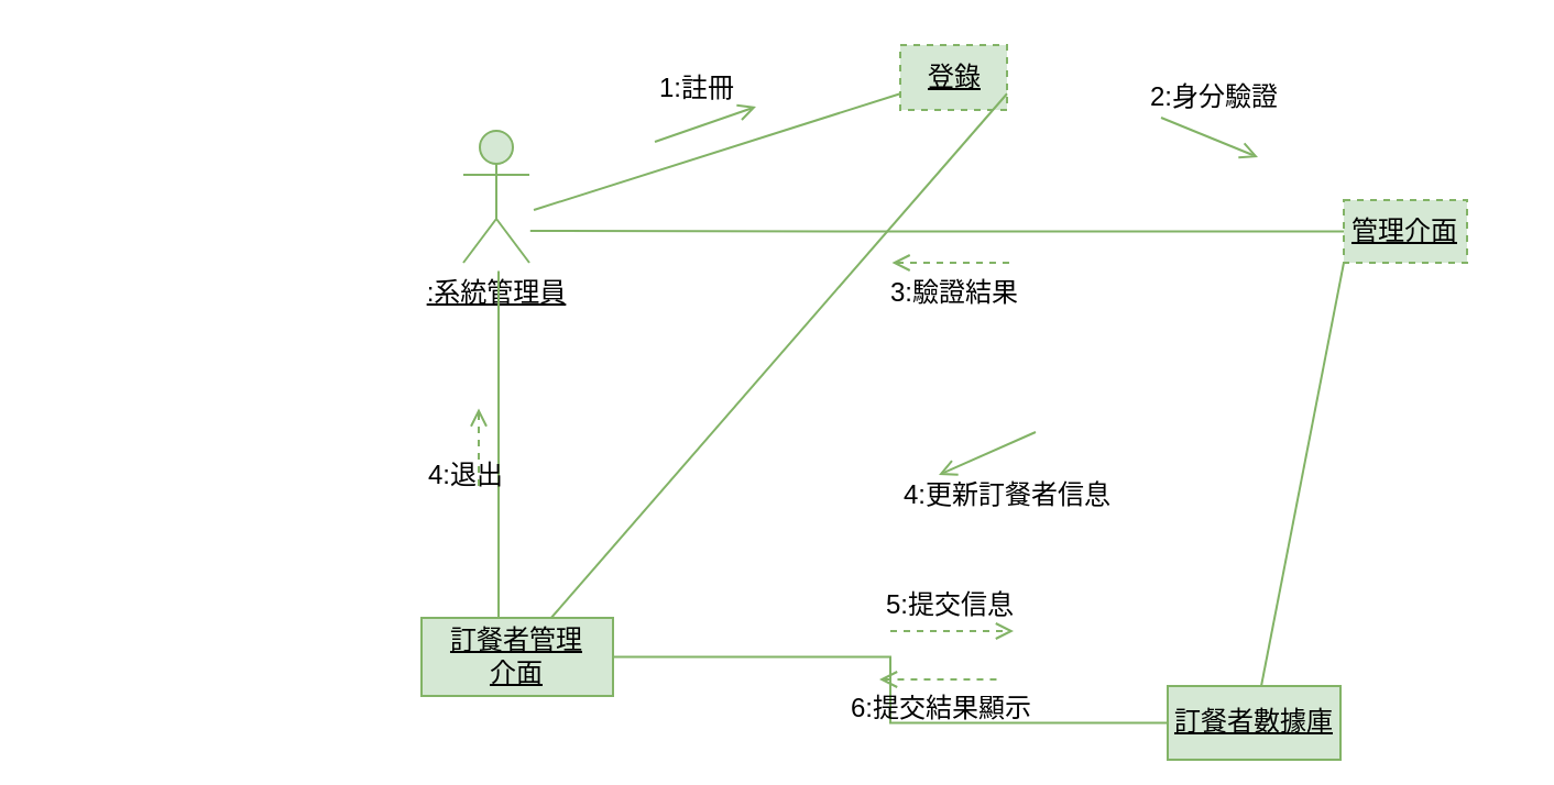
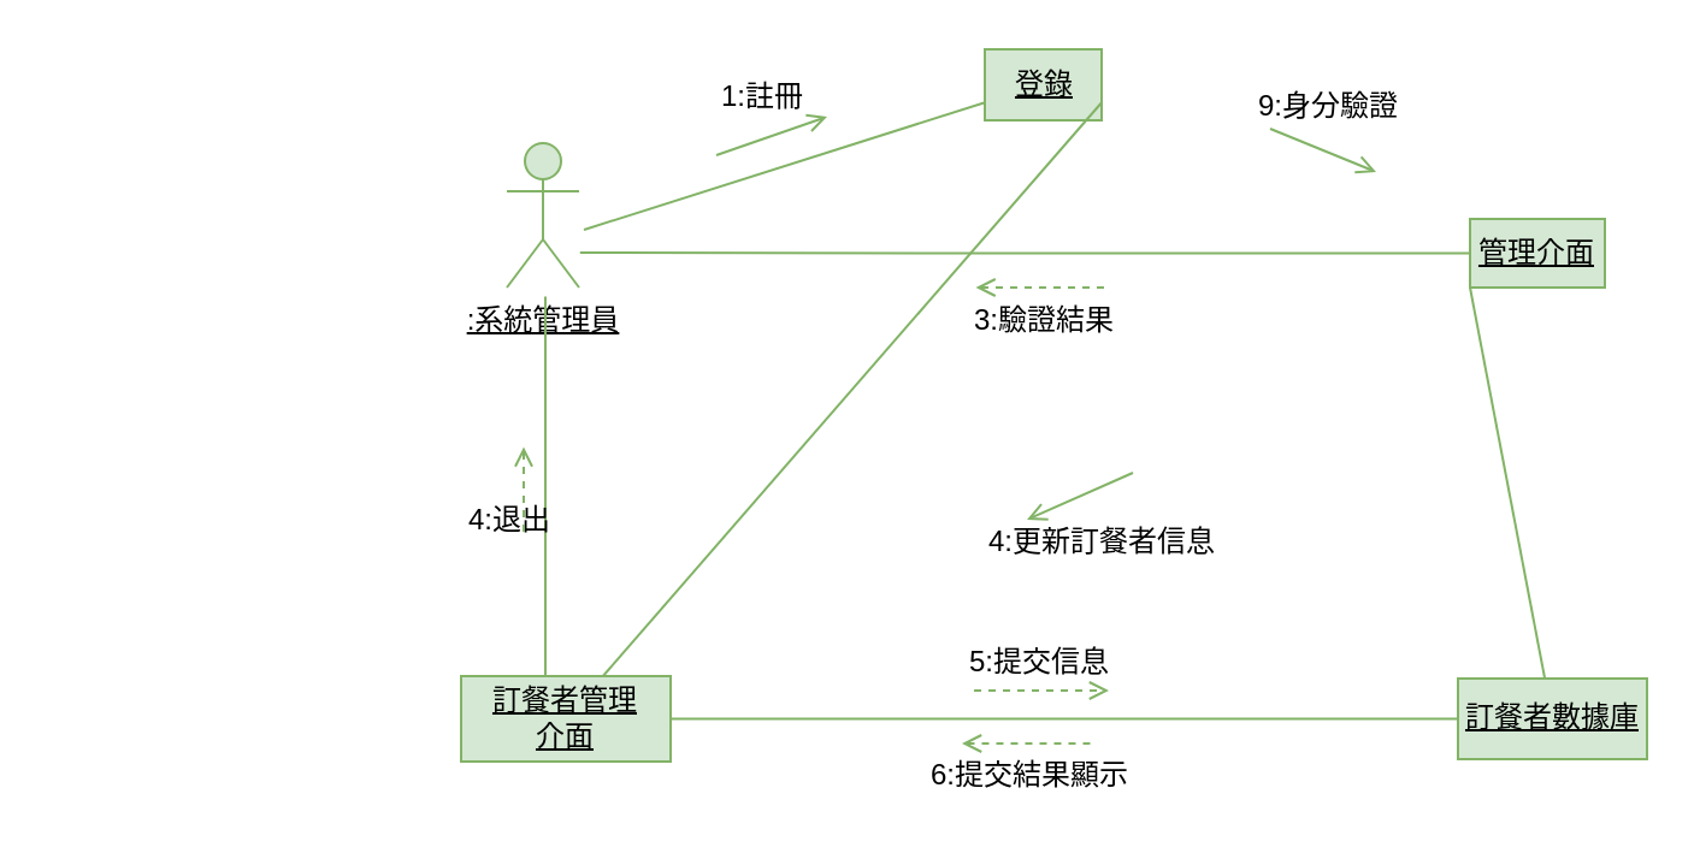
  <mxCell id="0" />
  <mxCell id="1" parent="0" />
  <mxCell id="2" value="&lt;u&gt;:系統管理員&lt;/u&gt;" style="shape=umlActor;verticalLabelPosition=bottom;verticalAlign=top;html=1;outlineConnect=0;fillColor=#d5e8d4;strokeColor=#82b366;labelBackgroundColor=none;" vertex="1" parent="1"><mxGeometry x="45" y="59" width="30" height="60" as="geometry" /></mxCell>
  <mxCell id="3" style="edgeStyle=orthogonalEdgeStyle;rounded=0;orthogonalLoop=1;jettySize=auto;html=1;exitX=0.5;exitY=1;exitDx=0;exitDy=0;entryX=0.5;entryY=0;entryDx=0;entryDy=0;strokeColor=#82b366;endArrow=none;endFill=0;fillColor=#d5e8d4;" edge="1" parent="1"><mxGeometry relative="1" as="geometry"><mxPoint x="61" y="122.75" as="sourcePoint" /><mxPoint x="61" y="284.25" as="targetPoint" /></mxGeometry></mxCell>
  <mxCell id="4" style="edgeStyle=orthogonalEdgeStyle;rounded=0;orthogonalLoop=1;jettySize=auto;html=1;exitX=0;exitY=0.5;exitDx=0;exitDy=0;strokeColor=#82b366;endArrow=none;endFill=0;fillColor=#d5e8d4;" edge="1" parent="1" source="6"><mxGeometry relative="1" as="geometry"><mxPoint x="75.4" y="104.5" as="targetPoint" /></mxGeometry></mxCell>
  <mxCell id="5" style="rounded=0;orthogonalLoop=1;jettySize=auto;html=1;exitX=0;exitY=1;exitDx=0;exitDy=0;strokeColor=#82b366;endArrow=none;endFill=0;fillColor=#d5e8d4;" edge="1" parent="1" source="6" target="9"><mxGeometry relative="1" as="geometry"><mxPoint x="89" y="282.5" as="targetPoint" /></mxGeometry></mxCell>
- <mxCell id="6" value="&lt;u&gt;管理介面&lt;/u&gt;" style="rounded=0;whiteSpace=wrap;html=1;strokeColor=#82b366;fillColor=#d5e8d4;dashed=1;" vertex="1" parent="1"><mxGeometry x="445" y="90.5" width="56" height="28.5" as="geometry" /></mxCell>
+ <mxCell id="6" value="&lt;u&gt;管理介面&lt;/u&gt;" style="rounded=0;whiteSpace=wrap;html=1;strokeColor=#82b366;fillColor=#d5e8d4;" vertex="1" parent="1"><mxGeometry x="445" y="90.5" width="56" height="28.5" as="geometry" /></mxCell>
  <mxCell id="7" style="edgeStyle=orthogonalEdgeStyle;rounded=0;orthogonalLoop=1;jettySize=auto;html=1;exitX=1;exitY=0.5;exitDx=0;exitDy=0;entryX=0;entryY=0.5;entryDx=0;entryDy=0;strokeColor=#82b366;endArrow=none;endFill=0;fillColor=#d5e8d4;" edge="1" parent="1" source="8" target="9"><mxGeometry relative="1" as="geometry" /></mxCell>
  <mxCell id="8" value="&lt;u&gt;訂餐者管理&lt;br&gt;介面&lt;/u&gt;" style="rounded=0;whiteSpace=wrap;html=1;strokeColor=#82b366;fillColor=#d5e8d4;" vertex="1" parent="1"><mxGeometry x="26" y="280.5" width="87" height="35.5" as="geometry" /></mxCell>
- <mxCell id="9" value="&lt;u&gt;訂餐者數據庫&lt;/u&gt;" style="rounded=0;whiteSpace=wrap;html=1;strokeColor=#82b366;fillColor=#d5e8d4;" vertex="1" parent="1"><mxGeometry x="365" y="311.5" width="78.5" height="33.5" as="geometry" /></mxCell>
+ <mxCell id="9" value="&lt;u&gt;訂餐者數據庫&lt;/u&gt;" style="rounded=0;whiteSpace=wrap;html=1;strokeColor=#82b366;fillColor=#d5e8d4;" vertex="1" parent="1"><mxGeometry x="440" y="281.5" width="78.5" height="33.5" as="geometry" /></mxCell>
  <mxCell id="10" value="" style="endArrow=open;endFill=0;html=1;align=left;verticalAlign=top;rounded=0;strokeColor=#82b366;fillColor=#d5e8d4;" edge="1" parent="1"><mxGeometry x="-1" relative="1" as="geometry"><mxPoint x="132" y="64" as="sourcePoint" /><mxPoint x="178" y="48" as="targetPoint" /></mxGeometry></mxCell>
  <mxCell id="11" value="" style="edgeLabel;resizable=0;html=1;align=left;verticalAlign=bottom;strokeColor=#FFFFFF;fontColor=#FFFFFF;fillColor=#182E3E;" connectable="0" vertex="1" parent="10"><mxGeometry x="-1" relative="1" as="geometry" /></mxCell>
  <mxCell id="12" value="&lt;font color=&quot;#000000&quot;&gt;4:退出&lt;/font&gt;" style="text;html=1;align=center;verticalAlign=middle;resizable=0;points=[];autosize=1;strokeColor=none;fillColor=none;fontColor=#FFFFFF;shadow=1;" vertex="1" parent="1"><mxGeometry x="20" y="203" width="52" height="26" as="geometry" /></mxCell>
  <mxCell id="13" value="" style="endArrow=open;endFill=0;html=1;edgeStyle=orthogonalEdgeStyle;align=left;verticalAlign=top;rounded=0;strokeColor=#82b366;startArrow=none;startFill=0;fillColor=#d5e8d4;dashed=1;" edge="1" parent="1"><mxGeometry x="-1" relative="1" as="geometry"><mxPoint x="239" y="286.5" as="sourcePoint" /><mxPoint x="295" y="286.5" as="targetPoint" /></mxGeometry></mxCell>
  <mxCell id="14" value="" style="edgeLabel;resizable=0;html=1;align=left;verticalAlign=bottom;strokeColor=#FFFFFF;fontColor=#FFFFFF;fillColor=#182E3E;" connectable="0" vertex="1" parent="13"><mxGeometry x="-1" relative="1" as="geometry" /></mxCell>
  <mxCell id="15" value="&lt;font color=&quot;#000000&quot;&gt;5:提交信息&lt;/font&gt;" style="text;html=1;align=center;verticalAlign=middle;resizable=0;points=[];autosize=1;strokeColor=none;fillColor=none;fontColor=#FFFFFF;" vertex="1" parent="1"><mxGeometry x="228" y="262" width="76" height="26" as="geometry" /></mxCell>
  <mxCell id="16" value="" style="endArrow=none;endFill=0;html=1;edgeStyle=orthogonalEdgeStyle;align=left;verticalAlign=top;rounded=0;strokeColor=#82b366;startArrow=open;startFill=0;dashed=1;fillColor=#d5e8d4;" edge="1" parent="1"><mxGeometry x="-1" relative="1" as="geometry"><mxPoint x="52" y="185.25" as="sourcePoint" /><mxPoint x="52" y="222.25" as="targetPoint" /></mxGeometry></mxCell>
  <mxCell id="17" value="" style="edgeLabel;resizable=0;html=1;align=left;verticalAlign=bottom;strokeColor=#FFFFFF;fontColor=#FFFFFF;fillColor=#182E3E;" connectable="0" vertex="1" parent="16"><mxGeometry x="-1" relative="1" as="geometry"><mxPoint x="-217" y="88" as="offset" /></mxGeometry></mxCell>
  <mxCell id="18" value="" style="endArrow=none;endFill=0;html=1;align=left;verticalAlign=top;rounded=0;strokeColor=#82b366;startArrow=open;startFill=0;fillColor=#d5e8d4;" edge="1" parent="1"><mxGeometry x="-1" relative="1" as="geometry"><mxPoint x="261" y="215.5" as="sourcePoint" /><mxPoint x="305" y="196" as="targetPoint" /></mxGeometry></mxCell>
  <mxCell id="19" value="" style="edgeLabel;resizable=0;html=1;align=left;verticalAlign=bottom;strokeColor=#FFFFFF;fontColor=#FFFFFF;fillColor=#182E3E;" connectable="0" vertex="1" parent="18"><mxGeometry x="-1" relative="1" as="geometry" /></mxCell>
  <mxCell id="20" value="&lt;font color=&quot;#000000&quot;&gt;4:更新訂餐者信息&lt;/font&gt;" style="text;html=1;align=center;verticalAlign=middle;resizable=0;points=[];autosize=1;strokeColor=none;fillColor=none;fontColor=#FFFFFF;" vertex="1" parent="1"><mxGeometry x="236" y="212" width="112" height="26" as="geometry" /></mxCell>
  <mxCell id="21" value="" style="endArrow=none;endFill=0;html=1;edgeStyle=orthogonalEdgeStyle;align=left;verticalAlign=top;rounded=0;strokeColor=#82b366;startArrow=open;startFill=0;dashed=1;fillColor=#d5e8d4;" edge="1" parent="1"><mxGeometry x="-1" relative="1" as="geometry"><mxPoint x="234" y="308.5" as="sourcePoint" /><mxPoint x="290" y="308.5" as="targetPoint" /></mxGeometry></mxCell>
  <mxCell id="22" value="" style="edgeLabel;resizable=0;html=1;align=left;verticalAlign=bottom;strokeColor=#FFFFFF;fontColor=#FFFFFF;fillColor=#182E3E;" connectable="0" vertex="1" parent="21"><mxGeometry x="-1" relative="1" as="geometry" /></mxCell>
  <mxCell id="23" value="&lt;font color=&quot;#000000&quot;&gt;6:提交結果顯示&lt;/font&gt;" style="text;html=1;align=center;verticalAlign=middle;resizable=0;points=[];autosize=1;strokeColor=none;fillColor=none;fontColor=#FFFFFF;" vertex="1" parent="1"><mxGeometry x="212" y="309" width="100" height="26" as="geometry" /></mxCell>
- <mxCell id="24" value="&lt;u&gt;登錄&lt;/u&gt;" style="rounded=0;whiteSpace=wrap;html=1;strokeColor=#82b366;fillColor=#d5e8d4;dashed=1;" vertex="1" parent="1"><mxGeometry x="243.5" y="20" width="48.5" height="29.5" as="geometry" /></mxCell>
+ <mxCell id="24" value="&lt;u&gt;登錄&lt;/u&gt;" style="rounded=0;whiteSpace=wrap;html=1;strokeColor=#82b366;fillColor=#d5e8d4;" vertex="1" parent="1"><mxGeometry x="243.5" y="20" width="48.5" height="29.5" as="geometry" /></mxCell>
  <mxCell id="25" value="" style="endArrow=none;html=1;rounded=0;entryX=0;entryY=0.75;entryDx=0;entryDy=0;fillColor=#d5e8d4;strokeColor=#82b366;" edge="1" parent="1" target="24"><mxGeometry width="50" height="50" relative="1" as="geometry"><mxPoint x="77" y="95" as="sourcePoint" /><mxPoint x="127" y="45" as="targetPoint" /></mxGeometry></mxCell>
  <mxCell id="26" value="" style="endArrow=none;html=1;rounded=0;exitX=1;exitY=0.75;exitDx=0;exitDy=0;fillColor=#d5e8d4;strokeColor=#82b366;" edge="1" parent="1" source="24" target="8"><mxGeometry width="50" height="50" relative="1" as="geometry"><mxPoint x="312" y="56" as="sourcePoint" /><mxPoint x="362" y="6" as="targetPoint" /></mxGeometry></mxCell>
  <mxCell id="27" value="&lt;font color=&quot;#000000&quot;&gt;1:註冊&lt;/font&gt;" style="text;html=1;align=center;verticalAlign=middle;resizable=0;points=[];autosize=1;strokeColor=none;fillColor=none;fontColor=#FFFFFF;" vertex="1" parent="1"><mxGeometry x="125" y="27" width="52" height="26" as="geometry" /></mxCell>
  <mxCell id="28" value="" style="endArrow=open;endFill=0;html=1;align=left;verticalAlign=top;rounded=0;strokeColor=#82b366;fillColor=#d5e8d4;" edge="1" parent="1"><mxGeometry x="-1" relative="1" as="geometry"><mxPoint x="362" y="53" as="sourcePoint" /><mxPoint x="406" y="71" as="targetPoint" /></mxGeometry></mxCell>
  <mxCell id="29" value="" style="edgeLabel;resizable=0;html=1;align=left;verticalAlign=bottom;strokeColor=#FFFFFF;fontColor=#FFFFFF;fillColor=#182E3E;" connectable="0" vertex="1" parent="28"><mxGeometry x="-1" relative="1" as="geometry" /></mxCell>
- <mxCell id="30" value="&lt;font color=&quot;#000000&quot;&gt;2:身分驗證&lt;/font&gt;" style="text;html=1;align=center;verticalAlign=middle;resizable=0;points=[];autosize=1;strokeColor=none;fillColor=none;fontColor=#FFFFFF;" vertex="1" parent="1"><mxGeometry x="348" y="31" width="76" height="26" as="geometry" /></mxCell>
+ <mxCell id="30" value="&lt;font color=&quot;#000000&quot;&gt;9:身分驗證&lt;/font&gt;" style="text;html=1;align=center;verticalAlign=middle;resizable=0;points=[];autosize=1;strokeColor=none;fillColor=none;fontColor=#FFFFFF;" vertex="1" parent="1"><mxGeometry x="348" y="31" width="76" height="26" as="geometry" /></mxCell>
  <mxCell id="31" value="" style="endArrow=none;endFill=0;html=1;edgeStyle=orthogonalEdgeStyle;align=left;verticalAlign=top;rounded=0;strokeColor=#82b366;startArrow=open;startFill=0;dashed=1;fillColor=#d5e8d4;" edge="1" parent="1"><mxGeometry x="-1" relative="1" as="geometry"><mxPoint x="239.75" y="119" as="sourcePoint" /><mxPoint x="295.75" y="119" as="targetPoint" /></mxGeometry></mxCell>
  <mxCell id="32" value="" style="edgeLabel;resizable=0;html=1;align=left;verticalAlign=bottom;strokeColor=#FFFFFF;fontColor=#FFFFFF;fillColor=#182E3E;" connectable="0" vertex="1" parent="31"><mxGeometry x="-1" relative="1" as="geometry" /></mxCell>
  <mxCell id="33" value="&lt;font color=&quot;#000000&quot;&gt;3:驗證結果&lt;/font&gt;" style="text;html=1;align=center;verticalAlign=middle;resizable=0;points=[];autosize=1;strokeColor=none;fillColor=none;fontColor=#FFFFFF;" vertex="1" parent="1"><mxGeometry x="229.75" y="119.5" width="76" height="26" as="geometry" /></mxCell>
